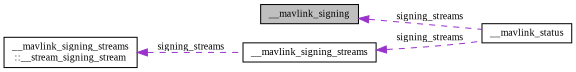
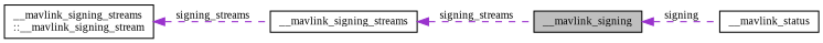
  digraph {
    fontname="Liberation Serif"
    rankdir=LR
    node [color=black fillcolor=white fontname="Liberation Serif" fontsize=10 shape=record style=filled]
    edge [color=darkorchid3 dir=back fontname="Liberation Serif" fontsize=10 labelfontname=Helvetica labelfontsize=10 style=dashed]
    n1 [fillcolor=grey75 fontcolor=black height=0.2 label=__mavlink_signing width=0.4]
    n2 [height=0.2 label=__mavlink_status width=0.4]
    n3 [height=0.2 label=__mavlink_signing_streams width=0.4]
-   n4 [height=0.2 label="__mavlink_signing_streams\l::__stream_signing_stream" width=0.4]
-   n1 -> n2 [label=" signing_streams"]
-   n3 -> n2 [label=" signing_streams"]
+   n4 [height=0.2 label="__mavlink_signing_streams\l::__mavlink_signing_stream" width=0.4]
+   n1 -> n2 [label=" signing"]
+   n3 -> n1 [label=" signing_streams"]
    n4 -> n3 [label=" signing_streams"]
  }
